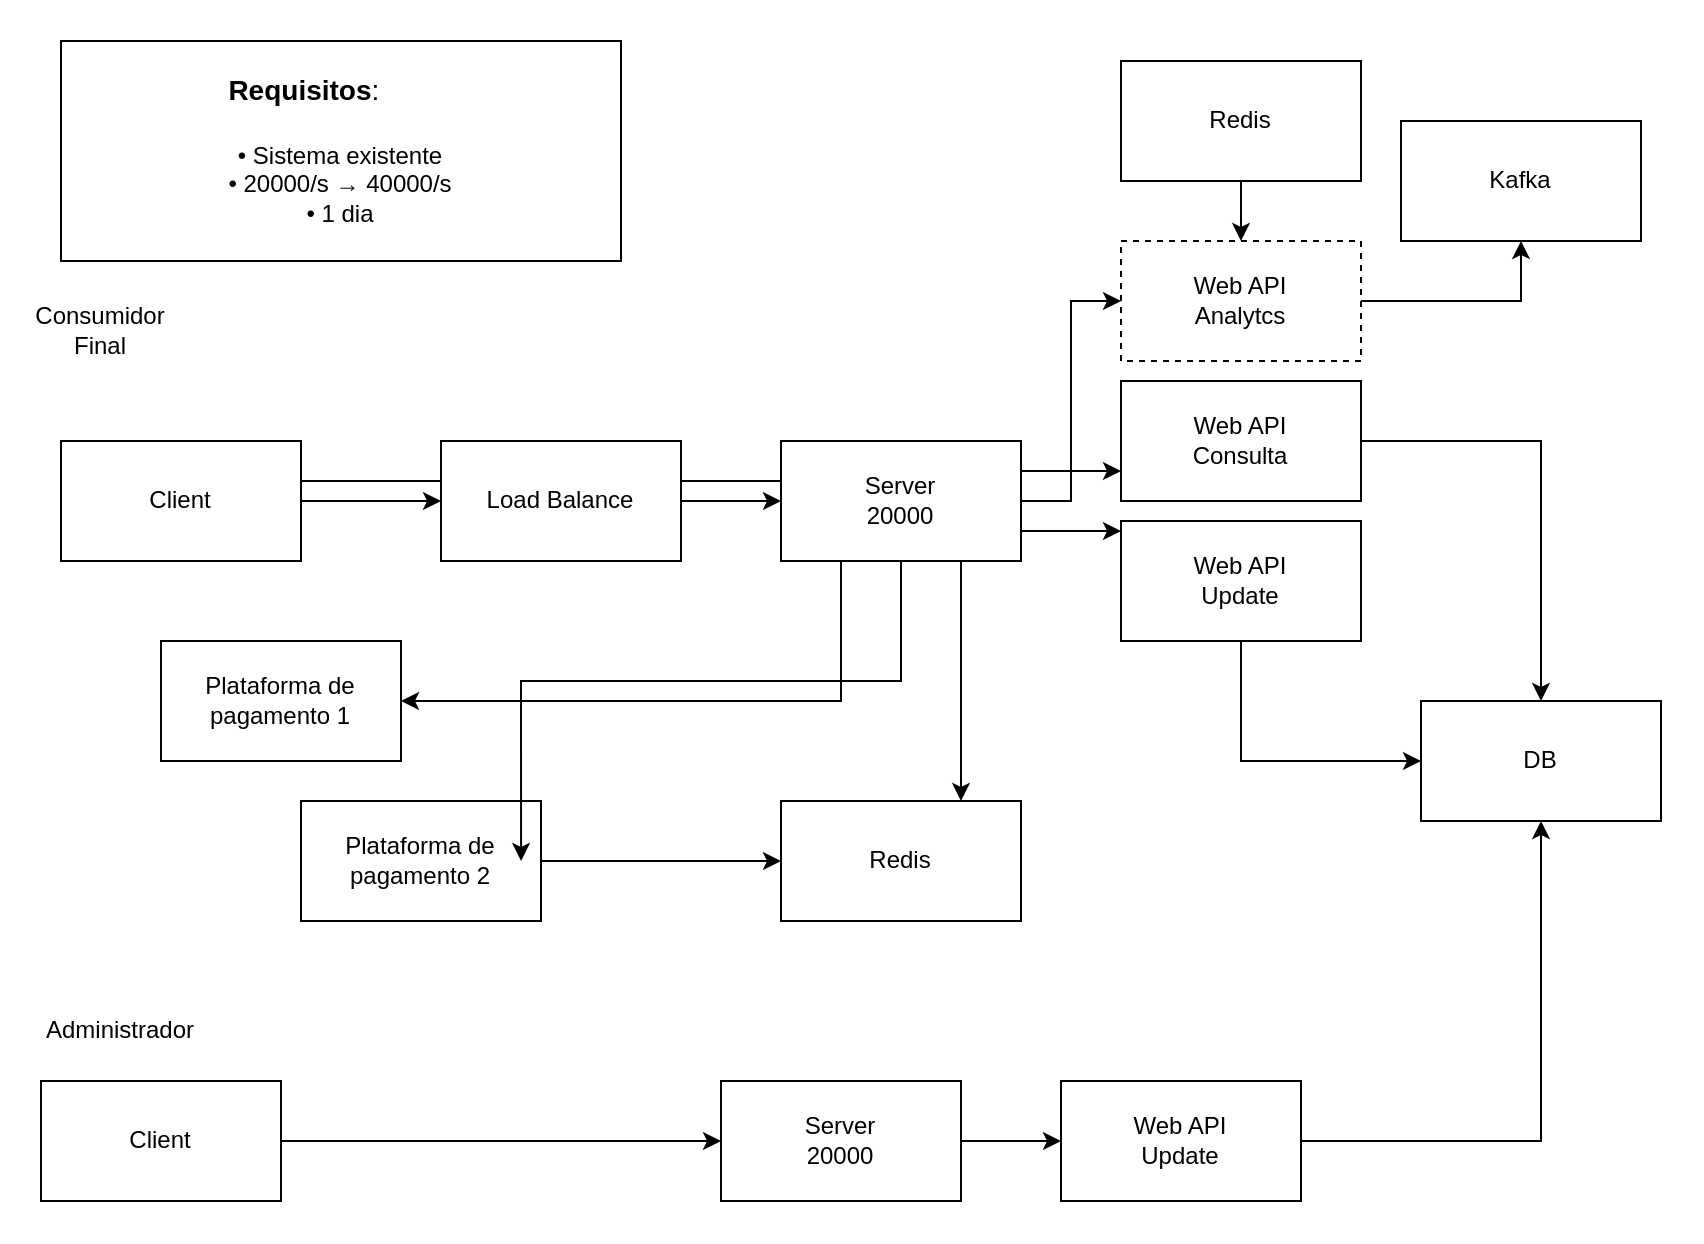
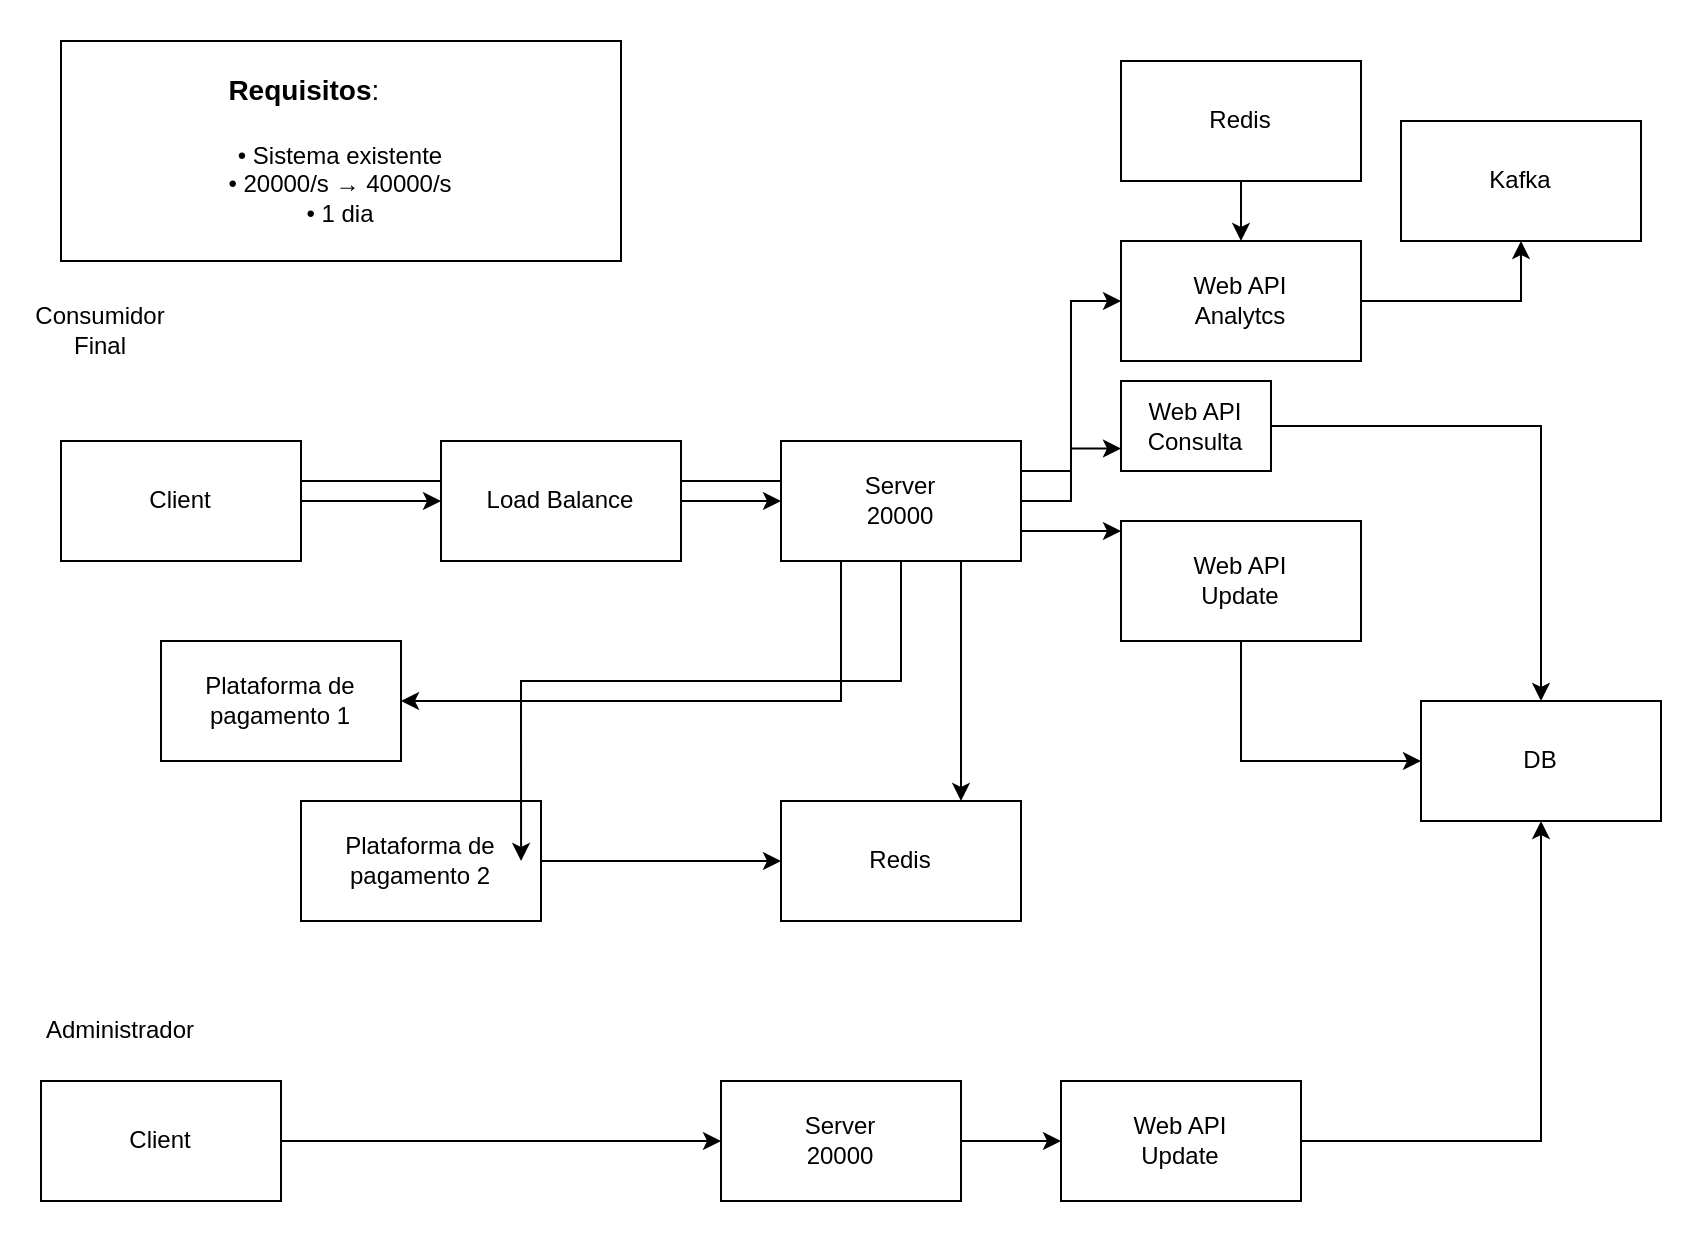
  <mxCell id="0" />
  <mxCell id="1" parent="0" />
  <mxCell id="2" value="&lt;div style=&quot;text-align: left;&quot;&gt;&lt;b style=&quot;font-size: 14px; background-color: transparent; color: light-dark(rgb(0, 0, 0), rgb(255, 255, 255));&quot;&gt;Requisitos&lt;/b&gt;&lt;span style=&quot;font-size: 14px; background-color: transparent; color: light-dark(rgb(0, 0, 0), rgb(255, 255, 255));&quot;&gt;:&lt;/span&gt;&lt;/div&gt;&lt;div style=&quot;&quot;&gt;&lt;div style=&quot;text-align: left;&quot;&gt;&lt;span style=&quot;font-size: 14px;&quot;&gt;&lt;br&gt;&lt;/span&gt;&lt;/div&gt;• Sistema existente&lt;br&gt;• 20000/s → 40000/s&lt;br&gt;• 1 dia&lt;br&gt;&lt;/div&gt;" style="rounded=0;whiteSpace=wrap;html=1;" vertex="1" parent="1"><mxGeometry x="30" y="20" width="280" height="110" as="geometry" /></mxCell>
  <mxCell id="3" style="edgeStyle=orthogonalEdgeStyle;rounded=0;orthogonalLoop=1;jettySize=auto;html=1;" edge="1" parent="1" source="5"><mxGeometry relative="1" as="geometry"><mxPoint x="220" y="250" as="targetPoint" /></mxGeometry></mxCell>
  <mxCell id="4" style="edgeStyle=orthogonalEdgeStyle;rounded=0;orthogonalLoop=1;jettySize=auto;html=1;entryX=1;entryY=0.5;entryDx=0;entryDy=0;" edge="1" parent="1" target="27"><mxGeometry relative="1" as="geometry"><mxPoint x="320" y="350" as="targetPoint" /><mxPoint x="150" y="240" as="sourcePoint" /><Array as="points"><mxPoint x="420" y="240" /><mxPoint x="420" y="350" /></Array></mxGeometry></mxCell>
  <mxCell id="5" value="Client" style="rounded=0;whiteSpace=wrap;html=1;" vertex="1" parent="1"><mxGeometry x="30" y="220" width="120" height="60" as="geometry" /></mxCell>
  <mxCell id="6" style="edgeStyle=orthogonalEdgeStyle;rounded=0;orthogonalLoop=1;jettySize=auto;html=1;entryX=0;entryY=0.5;entryDx=0;entryDy=0;" edge="1" parent="1" source="10" target="16"><mxGeometry relative="1" as="geometry"><mxPoint x="450" y="160" as="targetPoint" /></mxGeometry></mxCell>
  <mxCell id="7" style="edgeStyle=orthogonalEdgeStyle;rounded=0;orthogonalLoop=1;jettySize=auto;html=1;exitX=1;exitY=0.25;exitDx=0;exitDy=0;entryX=0;entryY=0.75;entryDx=0;entryDy=0;" edge="1" parent="1" source="10" target="18"><mxGeometry relative="1" as="geometry"><mxPoint x="550" y="235" as="targetPoint" /></mxGeometry></mxCell>
  <mxCell id="8" style="edgeStyle=orthogonalEdgeStyle;rounded=0;orthogonalLoop=1;jettySize=auto;html=1;exitX=1;exitY=0.75;exitDx=0;exitDy=0;" edge="1" parent="1" source="10"><mxGeometry relative="1" as="geometry"><mxPoint x="560" y="265" as="targetPoint" /></mxGeometry></mxCell>
  <mxCell id="9" style="edgeStyle=orthogonalEdgeStyle;rounded=0;orthogonalLoop=1;jettySize=auto;html=1;exitX=0.75;exitY=1;exitDx=0;exitDy=0;entryX=0.75;entryY=0;entryDx=0;entryDy=0;" edge="1" parent="1" source="10" target="14"><mxGeometry relative="1" as="geometry" /></mxCell>
  <mxCell id="10" value="Server&lt;br&gt;20000" style="rounded=0;whiteSpace=wrap;html=1;" vertex="1" parent="1"><mxGeometry x="390" y="220" width="120" height="60" as="geometry" /></mxCell>
  <mxCell id="11" value="DB" style="rounded=0;whiteSpace=wrap;html=1;" vertex="1" parent="1"><mxGeometry x="710" y="350" width="120" height="60" as="geometry" /></mxCell>
  <mxCell id="12" style="edgeStyle=orthogonalEdgeStyle;rounded=0;orthogonalLoop=1;jettySize=auto;html=1;entryX=0;entryY=0.5;entryDx=0;entryDy=0;" edge="1" parent="1" source="13" target="10"><mxGeometry relative="1" as="geometry" /></mxCell>
  <mxCell id="13" value="Load Balance" style="rounded=0;whiteSpace=wrap;html=1;" vertex="1" parent="1"><mxGeometry x="220" y="220" width="120" height="60" as="geometry" /></mxCell>
  <mxCell id="14" value="Redis" style="rounded=0;whiteSpace=wrap;html=1;" vertex="1" parent="1"><mxGeometry x="390" y="400" width="120" height="60" as="geometry" /></mxCell>
  <mxCell id="15" style="edgeStyle=orthogonalEdgeStyle;rounded=0;orthogonalLoop=1;jettySize=auto;html=1;entryX=0.5;entryY=1;entryDx=0;entryDy=0;" edge="1" parent="1" source="16" target="35"><mxGeometry relative="1" as="geometry"><mxPoint x="720" y="150" as="targetPoint" /></mxGeometry></mxCell>
- <mxCell id="16" value="Web API&lt;br&gt;Analytcs" style="rounded=0;whiteSpace=wrap;html=1;dashed=1;" vertex="1" parent="1"><mxGeometry x="560" y="120" width="120" height="60" as="geometry" /></mxCell>
+ <mxCell id="16" value="Web API&lt;br&gt;Analytcs" style="rounded=0;whiteSpace=wrap;html=1;" vertex="1" parent="1"><mxGeometry x="560" y="120" width="120" height="60" as="geometry" /></mxCell>
  <mxCell id="17" style="edgeStyle=orthogonalEdgeStyle;rounded=0;orthogonalLoop=1;jettySize=auto;html=1;entryX=0.5;entryY=0;entryDx=0;entryDy=0;" edge="1" parent="1" source="18" target="11"><mxGeometry relative="1" as="geometry" /></mxCell>
- <mxCell id="18" value="Web API&lt;br&gt;Consulta" style="rounded=0;whiteSpace=wrap;html=1;" vertex="1" parent="1"><mxGeometry x="560" y="190" width="120" height="60" as="geometry" /></mxCell>
+ <mxCell id="18" value="Web API&lt;br&gt;Consulta" style="rounded=0;whiteSpace=wrap;html=1;" vertex="1" parent="1"><mxGeometry x="560" y="190" width="75" height="45" as="geometry" /></mxCell>
  <mxCell id="19" value="Consumidor Final" style="text;html=1;align=center;verticalAlign=middle;whiteSpace=wrap;rounded=0;" vertex="1" parent="1"><mxGeometry x="20" y="150" width="60" height="30" as="geometry" /></mxCell>
  <mxCell id="20" value="Administrador" style="text;html=1;align=center;verticalAlign=middle;whiteSpace=wrap;rounded=0;" vertex="1" parent="1"><mxGeometry x="30" y="500" width="60" height="30" as="geometry" /></mxCell>
  <mxCell id="21" style="edgeStyle=orthogonalEdgeStyle;rounded=0;orthogonalLoop=1;jettySize=auto;html=1;entryX=0;entryY=0.5;entryDx=0;entryDy=0;" edge="1" source="22" parent="1" target="24"><mxGeometry relative="1" as="geometry"><mxPoint x="190" y="570" as="targetPoint" /></mxGeometry></mxCell>
  <mxCell id="22" value="Client" style="rounded=0;whiteSpace=wrap;html=1;" vertex="1" parent="1"><mxGeometry x="20" y="540" width="120" height="60" as="geometry" /></mxCell>
  <mxCell id="23" style="edgeStyle=orthogonalEdgeStyle;rounded=0;orthogonalLoop=1;jettySize=auto;html=1;entryX=0;entryY=0.5;entryDx=0;entryDy=0;" edge="1" parent="1" source="24" target="26"><mxGeometry relative="1" as="geometry" /></mxCell>
  <mxCell id="24" value="Server&lt;br&gt;20000" style="rounded=0;whiteSpace=wrap;html=1;" vertex="1" parent="1"><mxGeometry x="360" y="540" width="120" height="60" as="geometry" /></mxCell>
  <mxCell id="25" style="edgeStyle=orthogonalEdgeStyle;rounded=0;orthogonalLoop=1;jettySize=auto;html=1;entryX=0.5;entryY=1;entryDx=0;entryDy=0;" edge="1" parent="1" source="26" target="11"><mxGeometry relative="1" as="geometry" /></mxCell>
  <mxCell id="26" value="Web API&lt;br&gt;Update" style="rounded=0;whiteSpace=wrap;html=1;" vertex="1" parent="1"><mxGeometry x="530" y="540" width="120" height="60" as="geometry" /></mxCell>
  <mxCell id="27" value="Plataforma de pagamento 1" style="rounded=0;whiteSpace=wrap;html=1;" vertex="1" parent="1"><mxGeometry x="80" y="320" width="120" height="60" as="geometry" /></mxCell>
  <mxCell id="28" style="edgeStyle=orthogonalEdgeStyle;rounded=0;orthogonalLoop=1;jettySize=auto;html=1;exitX=0.5;exitY=1;exitDx=0;exitDy=0;entryX=0;entryY=0.5;entryDx=0;entryDy=0;" edge="1" parent="1" source="29" target="11"><mxGeometry relative="1" as="geometry" /></mxCell>
  <mxCell id="29" value="Web API&lt;br&gt;Update" style="rounded=0;whiteSpace=wrap;html=1;" vertex="1" parent="1"><mxGeometry x="560" y="260" width="120" height="60" as="geometry" /></mxCell>
  <mxCell id="30" style="edgeStyle=orthogonalEdgeStyle;rounded=0;orthogonalLoop=1;jettySize=auto;html=1;entryX=0;entryY=0.5;entryDx=0;entryDy=0;" edge="1" parent="1" source="31" target="14"><mxGeometry relative="1" as="geometry" /></mxCell>
  <mxCell id="31" value="Plataforma de pagamento 2" style="rounded=0;whiteSpace=wrap;html=1;" vertex="1" parent="1"><mxGeometry x="150" y="400" width="120" height="60" as="geometry" /></mxCell>
  <mxCell id="32" style="edgeStyle=orthogonalEdgeStyle;rounded=0;orthogonalLoop=1;jettySize=auto;html=1;exitX=0.5;exitY=1;exitDx=0;exitDy=0;entryX=0.917;entryY=0.5;entryDx=0;entryDy=0;entryPerimeter=0;" edge="1" parent="1" source="10" target="31"><mxGeometry relative="1" as="geometry" /></mxCell>
  <mxCell id="33" style="edgeStyle=orthogonalEdgeStyle;rounded=0;orthogonalLoop=1;jettySize=auto;html=1;entryX=0.5;entryY=0;entryDx=0;entryDy=0;" edge="1" parent="1" source="34" target="16"><mxGeometry relative="1" as="geometry" /></mxCell>
  <mxCell id="34" value="Redis" style="rounded=0;whiteSpace=wrap;html=1;" vertex="1" parent="1"><mxGeometry x="560" y="30" width="120" height="60" as="geometry" /></mxCell>
  <mxCell id="35" value="Kafka" style="rounded=0;whiteSpace=wrap;html=1;" vertex="1" parent="1"><mxGeometry x="700" y="60" width="120" height="60" as="geometry" /></mxCell>
